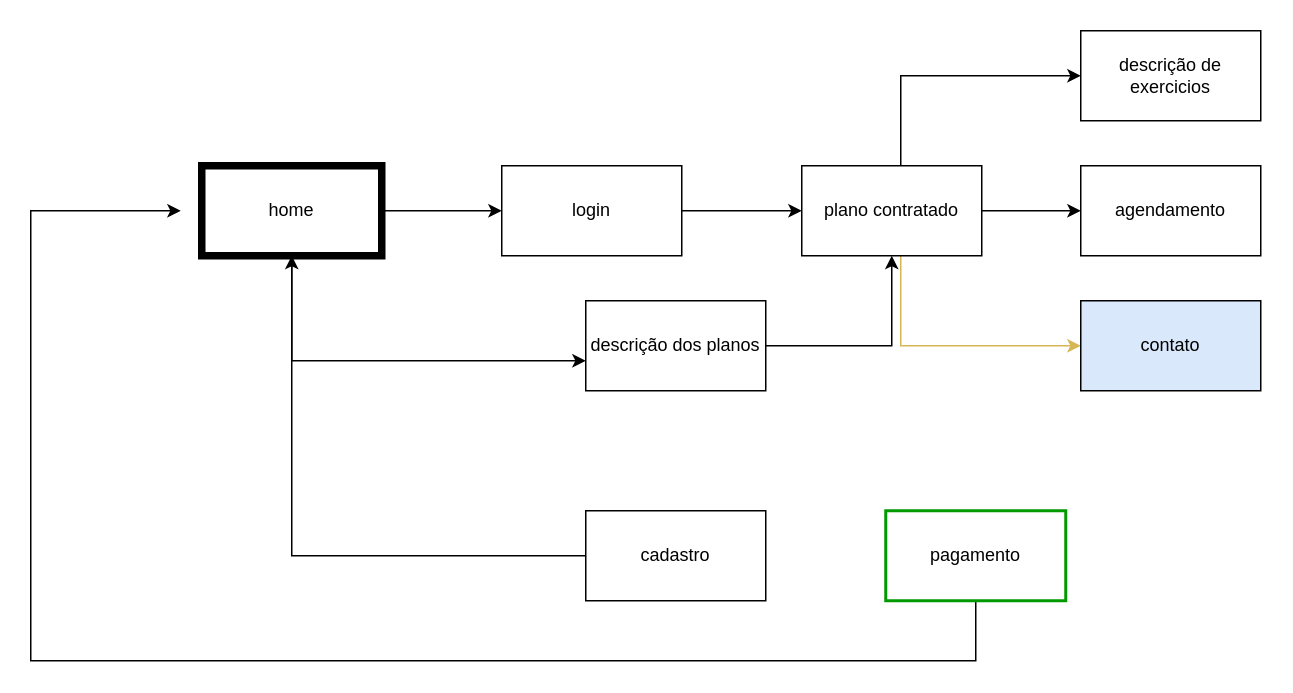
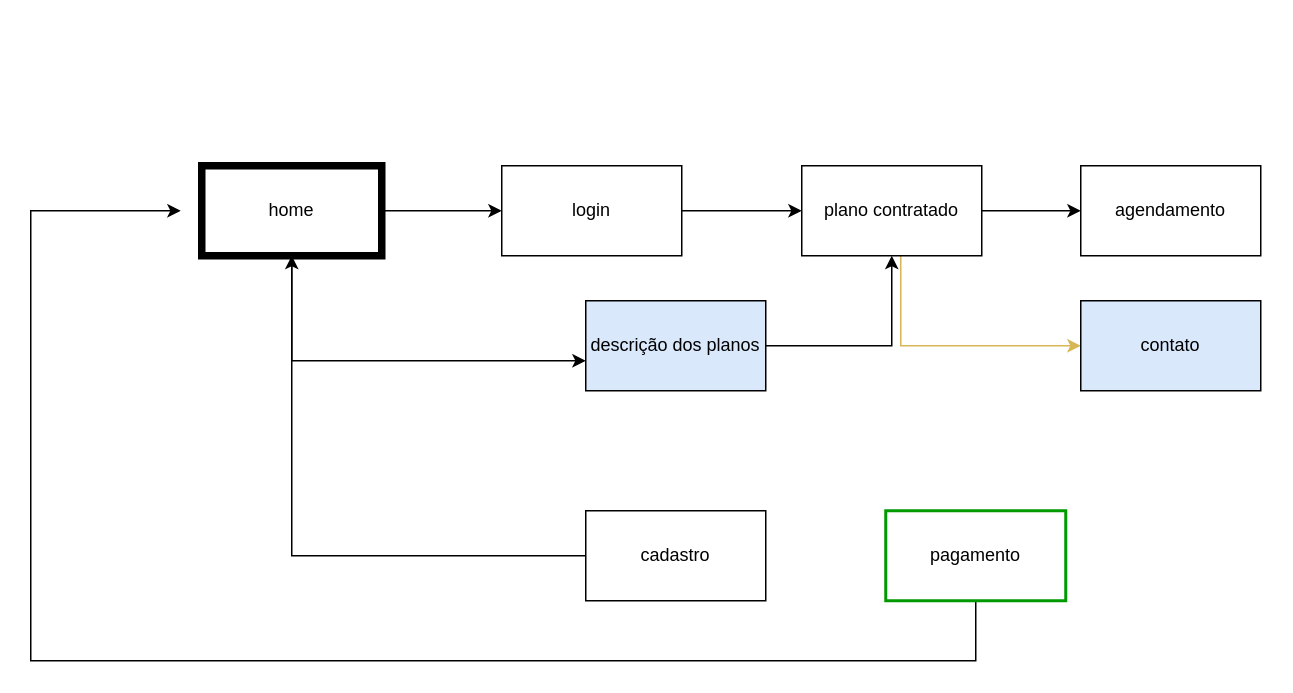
  <mxCell id="0" />
  <mxCell id="1" parent="0" />
  <mxCell id="2" value="" style="edgeStyle=orthogonalEdgeStyle;rounded=0;orthogonalLoop=1;jettySize=auto;html=1;" edge="1" parent="1" source="4" target="6"><mxGeometry relative="1" as="geometry"><Array as="points"><mxPoint x="194" y="240" /></Array></mxGeometry></mxCell>
  <mxCell id="3" value="" style="edgeStyle=orthogonalEdgeStyle;rounded=0;orthogonalLoop=1;jettySize=auto;html=1;" edge="1" parent="1" source="4" target="12"><mxGeometry relative="1" as="geometry" /></mxCell>
  <mxCell id="4" value="home" style="rounded=0;whiteSpace=wrap;html=1;strokeWidth=5;" vertex="1" parent="1"><mxGeometry x="134" y="110" width="120" height="60" as="geometry" /></mxCell>
  <mxCell id="5" value="" style="edgeStyle=orthogonalEdgeStyle;rounded=0;orthogonalLoop=1;jettySize=auto;html=1;" edge="1" parent="1" source="6" target="16"><mxGeometry relative="1" as="geometry" /></mxCell>
- <mxCell id="6" value="descrição dos planos" style="rounded=0;whiteSpace=wrap;html=1;" vertex="1" parent="1"><mxGeometry x="390" y="200" width="120" height="60" as="geometry" /></mxCell>
+ <mxCell id="6" value="descrição dos planos" style="rounded=0;whiteSpace=wrap;html=1;fillColor=#dae8fc;" vertex="1" parent="1"><mxGeometry x="390" y="200" width="120" height="60" as="geometry" /></mxCell>
  <mxCell id="7" value="" style="edgeStyle=orthogonalEdgeStyle;rounded=0;orthogonalLoop=1;jettySize=auto;html=1;" edge="1" parent="1" source="8" target="4"><mxGeometry relative="1" as="geometry" /></mxCell>
  <mxCell id="8" value="cadastro" style="rounded=0;whiteSpace=wrap;html=1;" vertex="1" parent="1"><mxGeometry x="390" y="340" width="120" height="60" as="geometry" /></mxCell>
  <mxCell id="9" style="edgeStyle=orthogonalEdgeStyle;rounded=0;orthogonalLoop=1;jettySize=auto;html=1;" edge="1" parent="1" source="10"><mxGeometry relative="1" as="geometry"><mxPoint x="120" y="140" as="targetPoint" /><Array as="points"><mxPoint x="650" y="440" /><mxPoint x="20" y="440" /><mxPoint x="20" y="140" /></Array></mxGeometry></mxCell>
  <mxCell id="10" value="pagamento" style="rounded=0;whiteSpace=wrap;html=1;strokeColor=#009900;strokeWidth=2;" vertex="1" parent="1"><mxGeometry x="590" y="340" width="120" height="60" as="geometry" /></mxCell>
  <mxCell id="11" value="" style="edgeStyle=orthogonalEdgeStyle;rounded=0;orthogonalLoop=1;jettySize=auto;html=1;" edge="1" parent="1" source="12" target="16"><mxGeometry relative="1" as="geometry" /></mxCell>
  <mxCell id="12" value="login" style="rounded=0;whiteSpace=wrap;html=1;" vertex="1" parent="1"><mxGeometry x="334" y="110" width="120" height="60" as="geometry" /></mxCell>
- <mxCell id="13" value="" style="edgeStyle=orthogonalEdgeStyle;rounded=0;orthogonalLoop=1;jettySize=auto;html=1;" edge="1" parent="1" source="16" target="17"><mxGeometry relative="1" as="geometry"><Array as="points"><mxPoint x="600" y="50" /></Array></mxGeometry></mxCell>
  <mxCell id="14" value="" style="edgeStyle=orthogonalEdgeStyle;rounded=0;orthogonalLoop=1;jettySize=auto;html=1;" edge="1" parent="1" source="16" target="18"><mxGeometry relative="1" as="geometry" /></mxCell>
  <mxCell id="15" value="" style="edgeStyle=orthogonalEdgeStyle;rounded=0;orthogonalLoop=1;jettySize=auto;html=1;fillColor=#fff2cc;strokeColor=#d6b656;" edge="1" parent="1" source="16" target="19"><mxGeometry relative="1" as="geometry"><Array as="points"><mxPoint x="600" y="230" /></Array></mxGeometry></mxCell>
  <mxCell id="16" value="plano contratado" style="rounded=0;whiteSpace=wrap;html=1;" vertex="1" parent="1"><mxGeometry x="534" y="110" width="120" height="60" as="geometry" /></mxCell>
- <mxCell id="17" value="descrição de exercicios" style="rounded=0;whiteSpace=wrap;html=1;" vertex="1" parent="1"><mxGeometry x="720" y="20" width="120" height="60" as="geometry" /></mxCell>
  <mxCell id="18" value="agendamento" style="rounded=0;whiteSpace=wrap;html=1;" vertex="1" parent="1"><mxGeometry x="720" y="110" width="120" height="60" as="geometry" /></mxCell>
  <mxCell id="19" value="contato" style="rounded=0;whiteSpace=wrap;html=1;fillColor=#dae8fc;" vertex="1" parent="1"><mxGeometry x="720" y="200" width="120" height="60" as="geometry" /></mxCell>
